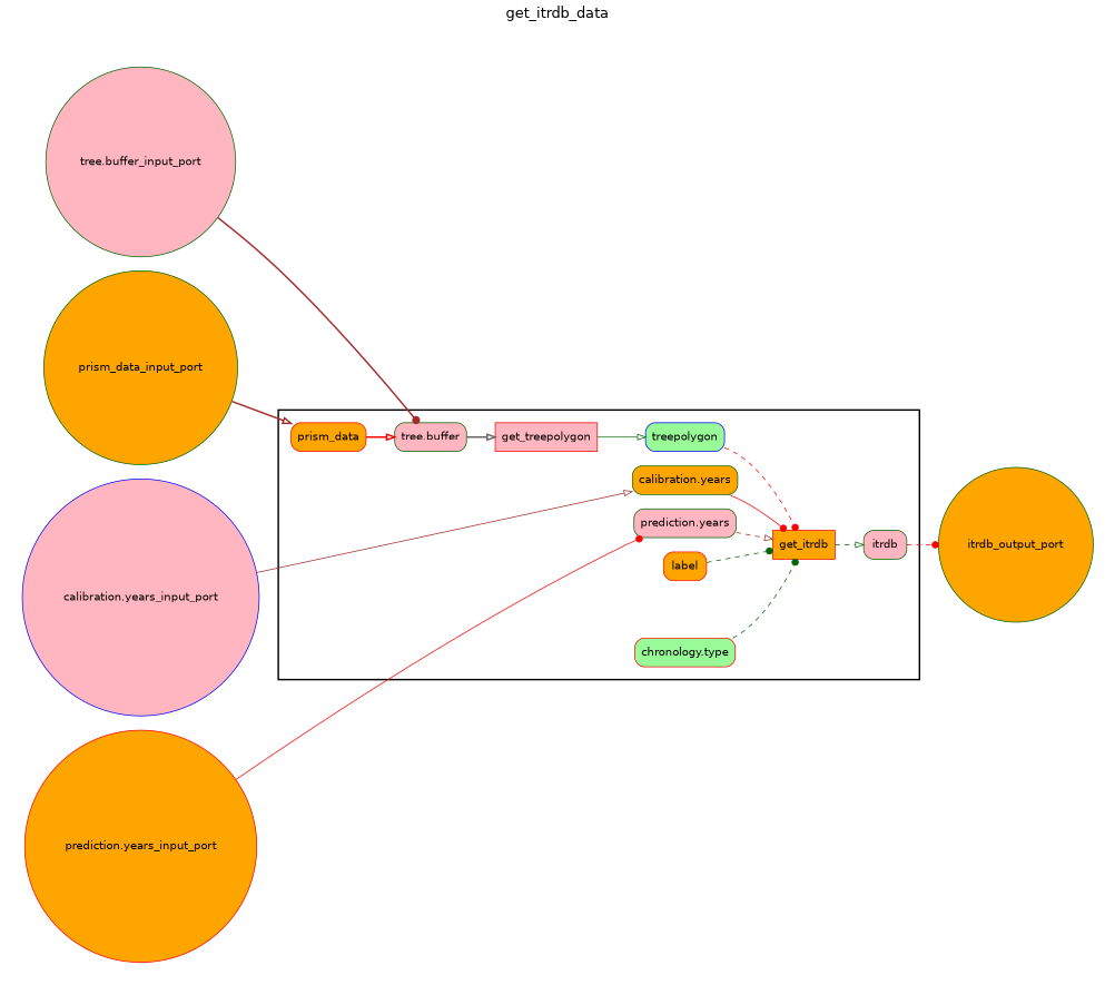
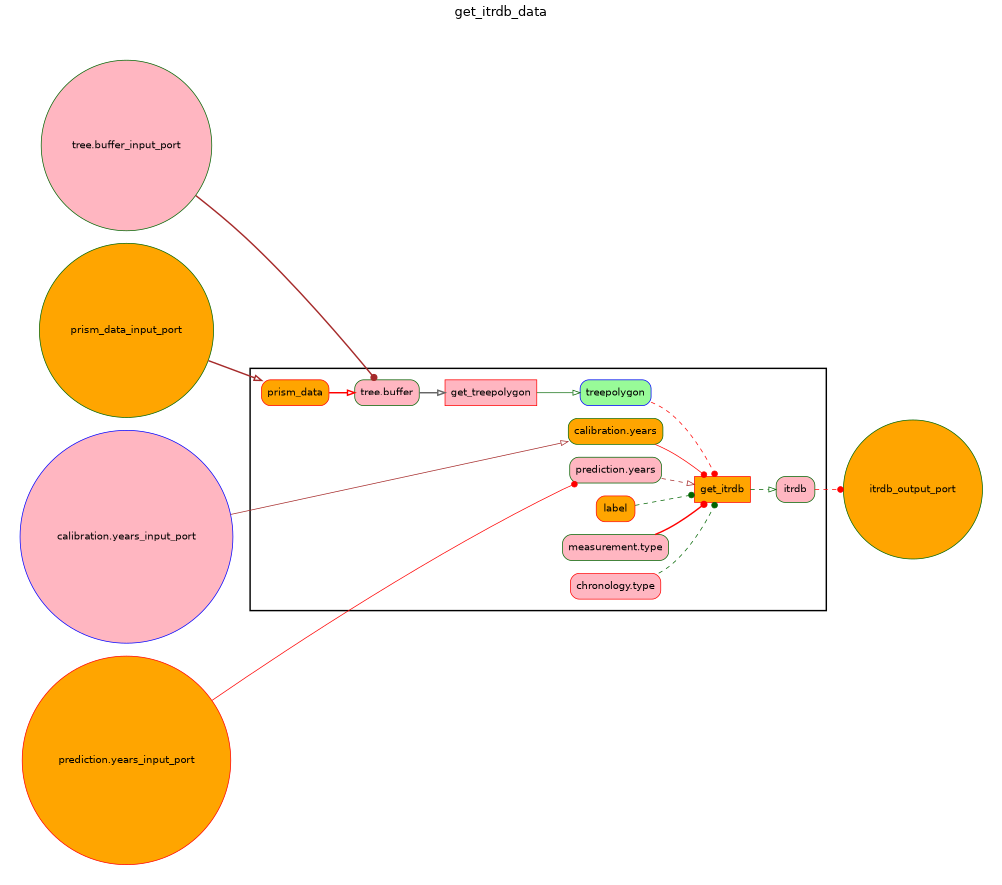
  digraph {
    fontname=Helvetica
    fontsize=18
    label=get_itrdb_data
    labelloc=t
    rankdir=LR
    node [color=darkgreen fillcolor=lightpink fontname=Helvetica peripheries=1 shape=box style="rounded,filled"]
    edge [arrowhead=dot color=red style=dashed]
    get_treepolygon [color=red style=filled]
    treepolygon [color=blue fillcolor=palegreen]
    get_itrdb [color=red fillcolor=orange style=filled]
    itrdb
    prism_data [color=red fillcolor=orange]
    "tree.buffer"
    "prediction.years"
    "calibration.years" [fillcolor=orange]
    label [color=red fillcolor=orange]
-   "chronology.type" [color=red fillcolor=palegreen]
+   "measurement.type"
+   "chronology.type" [color=red]
    "calibration.years_input_port" [color=blue shape=circle width=0.2]
    "prediction.years_input_port" [color=red fillcolor=orange shape=circle width=0.2]
    "tree.buffer_input_port" [shape=circle width=0.2]
    prism_data_input_port [fillcolor=orange shape=circle width=0.2]
    itrdb_output_port [fillcolor=orange shape=circle width=0.2]
    subgraph cluster_1 {
      color=black
      label=""
      penwidth=2
      subgraph cluster_2 {
        color=black
        label=""
        penwidth=0
        get_treepolygon
        treepolygon
        get_itrdb
        itrdb
        prism_data
        "tree.buffer"
        "prediction.years"
        "calibration.years"
        label
+       "measurement.type"
        "chronology.type"
      }
    }
    subgraph cluster_3 {
      label=""
      penwidth=0
      subgraph cluster_4 {
        label=""
        penwidth=0
        itrdb_output_port
      }
    }
    subgraph cluster_5 {
      label=""
      penwidth=0
      subgraph cluster_6 {
        label=""
        penwidth=0
        "calibration.years_input_port"
        "prediction.years_input_port"
        "tree.buffer_input_port"
        prism_data_input_port
      }
    }
    get_treepolygon -> treepolygon [arrowhead=onormal color=darkgreen style=solid]
    treepolygon -> get_itrdb
    get_itrdb -> itrdb [arrowhead=onormal color=darkgreen]
    itrdb -> itrdb_output_port
    prism_data -> "tree.buffer" [arrowhead=onormal style=bold]
    "tree.buffer" -> get_treepolygon [arrowhead=onormal color=gray40 style=bold]
    "prediction.years" -> get_itrdb [arrowhead=onormal color=brown]
    "calibration.years" -> get_itrdb [style=solid]
    label -> get_itrdb [color=darkgreen]
+   "measurement.type" -> get_itrdb [style=bold]
    "chronology.type" -> get_itrdb [color=darkgreen]
    "calibration.years_input_port" -> "calibration.years" [arrowhead=onormal color=brown style=solid]
    "prediction.years_input_port" -> "prediction.years" [style=solid]
    "tree.buffer_input_port" -> "tree.buffer" [color=brown style=bold]
    prism_data_input_port -> prism_data [arrowhead=onormal color=brown style=bold]
  }
